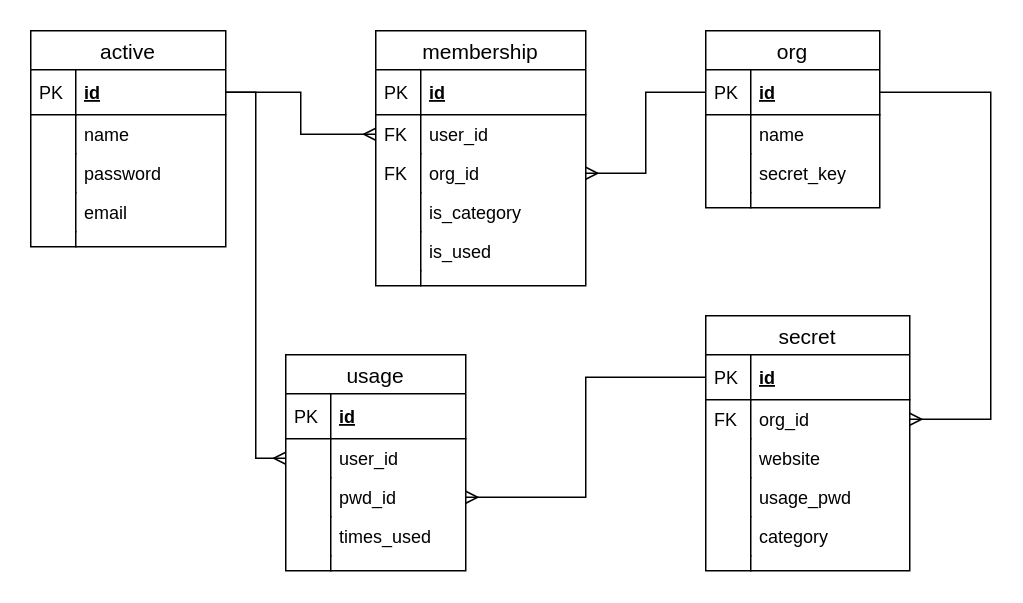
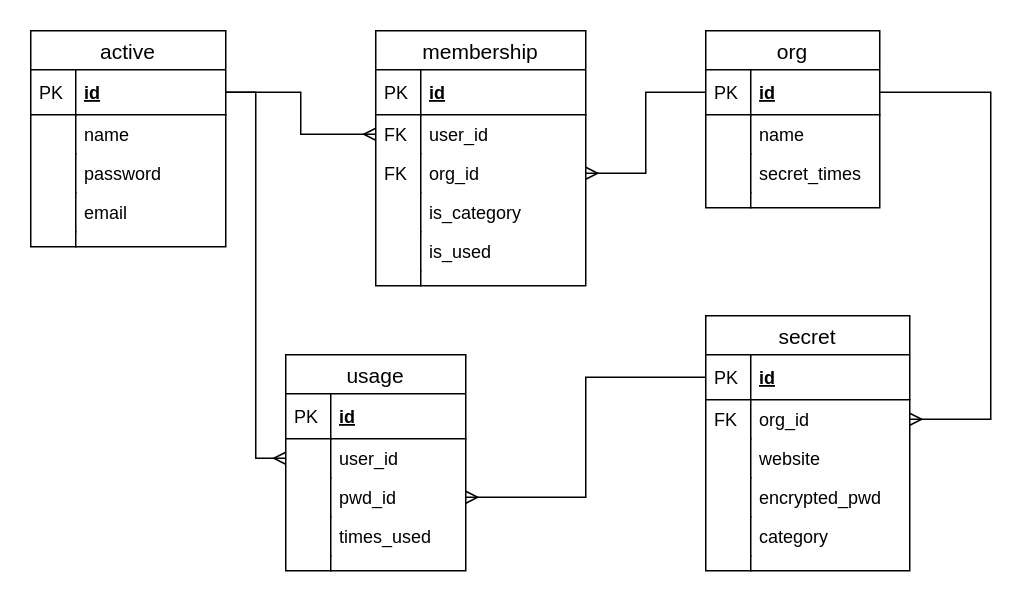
  <mxCell id="0" />
  <mxCell id="1" parent="0" />
  <mxCell id="2" style="edgeStyle=orthogonalEdgeStyle;rounded=0;orthogonalLoop=1;jettySize=auto;html=1;entryX=0;entryY=0.5;entryDx=0;entryDy=0;fontSize=14;endArrow=ERmany;endFill=0;" parent="1" source="8" target="30" edge="1"><mxGeometry relative="1" as="geometry" /></mxCell>
  <mxCell id="3" style="edgeStyle=orthogonalEdgeStyle;rounded=0;orthogonalLoop=1;jettySize=auto;html=1;entryX=1;entryY=0.5;entryDx=0;entryDy=0;endArrow=ERmany;endFill=0;fontSize=14;" parent="1" source="19" target="32" edge="1"><mxGeometry relative="1" as="geometry" /></mxCell>
  <mxCell id="4" style="edgeStyle=orthogonalEdgeStyle;rounded=0;orthogonalLoop=1;jettySize=auto;html=1;endArrow=none;endFill=0;fontSize=14;entryX=1;entryY=0.5;entryDx=0;entryDy=0;startArrow=ERmany;startFill=0;" parent="1" source="43" target="19" edge="1"><mxGeometry relative="1" as="geometry"><mxPoint x="660" y="-40" as="targetPoint" /><Array as="points"><mxPoint x="660" y="279" /><mxPoint x="660" y="61" /></Array></mxGeometry></mxCell>
  <mxCell id="5" style="edgeStyle=orthogonalEdgeStyle;rounded=0;orthogonalLoop=1;jettySize=auto;html=1;exitX=1;exitY=0.5;exitDx=0;exitDy=0;entryX=0;entryY=0.5;entryDx=0;entryDy=0;endArrow=ERmany;endFill=0;" parent="1" source="8" target="56" edge="1"><mxGeometry relative="1" as="geometry" /></mxCell>
  <mxCell id="6" style="edgeStyle=orthogonalEdgeStyle;rounded=0;orthogonalLoop=1;jettySize=auto;html=1;exitX=0;exitY=0.5;exitDx=0;exitDy=0;entryX=1;entryY=0.5;entryDx=0;entryDy=0;endArrow=ERmany;endFill=0;" parent="1" source="41" target="58" edge="1"><mxGeometry relative="1" as="geometry" /></mxCell>
  <mxCell id="7" value="active" style="swimlane;fontStyle=0;childLayout=stackLayout;horizontal=1;startSize=26;horizontalStack=0;resizeParent=1;resizeParentMax=0;resizeLast=0;collapsible=1;marginBottom=0;align=center;fontSize=14;" parent="1" vertex="1"><mxGeometry x="20" y="20" width="130" height="144" as="geometry" /></mxCell>
  <mxCell id="8" value="id" style="shape=partialRectangle;top=0;left=0;right=0;bottom=1;align=left;verticalAlign=middle;fillColor=none;spacingLeft=34;spacingRight=4;overflow=hidden;rotatable=0;points=[[0,0.5],[1,0.5]];portConstraint=eastwest;dropTarget=0;fontStyle=5;fontSize=12;" parent="7" vertex="1"><mxGeometry y="26" width="130" height="30" as="geometry" /></mxCell>
  <mxCell id="9" value="PK" style="shape=partialRectangle;top=0;left=0;bottom=0;fillColor=none;align=left;verticalAlign=middle;spacingLeft=4;spacingRight=4;overflow=hidden;rotatable=0;points=[];portConstraint=eastwest;part=1;fontSize=12;" parent="8" vertex="1" connectable="0"><mxGeometry width="30" height="30" as="geometry" /></mxCell>
  <mxCell id="10" value="name" style="shape=partialRectangle;top=0;left=0;right=0;bottom=0;align=left;verticalAlign=top;fillColor=none;spacingLeft=34;spacingRight=4;overflow=hidden;rotatable=0;points=[[0,0.5],[1,0.5]];portConstraint=eastwest;dropTarget=0;fontSize=12;" parent="7" vertex="1"><mxGeometry y="56" width="130" height="26" as="geometry" /></mxCell>
  <mxCell id="11" value="" style="shape=partialRectangle;top=0;left=0;bottom=0;fillColor=none;align=left;verticalAlign=top;spacingLeft=4;spacingRight=4;overflow=hidden;rotatable=0;points=[];portConstraint=eastwest;part=1;fontSize=12;" parent="10" vertex="1" connectable="0"><mxGeometry width="30" height="26" as="geometry" /></mxCell>
  <mxCell id="12" value="password" style="shape=partialRectangle;top=0;left=0;right=0;bottom=0;align=left;verticalAlign=top;fillColor=none;spacingLeft=34;spacingRight=4;overflow=hidden;rotatable=0;points=[[0,0.5],[1,0.5]];portConstraint=eastwest;dropTarget=0;fontSize=12;" parent="7" vertex="1"><mxGeometry y="82" width="130" height="26" as="geometry" /></mxCell>
  <mxCell id="13" value="" style="shape=partialRectangle;top=0;left=0;bottom=0;fillColor=none;align=left;verticalAlign=top;spacingLeft=4;spacingRight=4;overflow=hidden;rotatable=0;points=[];portConstraint=eastwest;part=1;fontSize=12;" parent="12" vertex="1" connectable="0"><mxGeometry width="30" height="26" as="geometry" /></mxCell>
  <mxCell id="14" value="email" style="shape=partialRectangle;top=0;left=0;right=0;bottom=0;align=left;verticalAlign=top;fillColor=none;spacingLeft=34;spacingRight=4;overflow=hidden;rotatable=0;points=[[0,0.5],[1,0.5]];portConstraint=eastwest;dropTarget=0;fontSize=12;" parent="7" vertex="1"><mxGeometry y="108" width="130" height="26" as="geometry" /></mxCell>
  <mxCell id="15" value="" style="shape=partialRectangle;top=0;left=0;bottom=0;fillColor=none;align=left;verticalAlign=top;spacingLeft=4;spacingRight=4;overflow=hidden;rotatable=0;points=[];portConstraint=eastwest;part=1;fontSize=12;" parent="14" vertex="1" connectable="0"><mxGeometry width="30" height="26" as="geometry" /></mxCell>
  <mxCell id="16" value="" style="shape=partialRectangle;top=0;left=0;right=0;bottom=0;align=left;verticalAlign=top;fillColor=none;spacingLeft=34;spacingRight=4;overflow=hidden;rotatable=0;points=[[0,0.5],[1,0.5]];portConstraint=eastwest;dropTarget=0;fontSize=12;" parent="7" vertex="1"><mxGeometry y="134" width="130" height="10" as="geometry" /></mxCell>
  <mxCell id="17" value="" style="shape=partialRectangle;top=0;left=0;bottom=0;fillColor=none;align=left;verticalAlign=top;spacingLeft=4;spacingRight=4;overflow=hidden;rotatable=0;points=[];portConstraint=eastwest;part=1;fontSize=12;" parent="16" vertex="1" connectable="0"><mxGeometry width="30" height="10" as="geometry" /></mxCell>
  <mxCell id="18" value="org" style="swimlane;fontStyle=0;childLayout=stackLayout;horizontal=1;startSize=26;horizontalStack=0;resizeParent=1;resizeParentMax=0;resizeLast=0;collapsible=1;marginBottom=0;align=center;fontSize=14;" parent="1" vertex="1"><mxGeometry x="470" y="20" width="116" height="118" as="geometry" /></mxCell>
  <mxCell id="19" value="id" style="shape=partialRectangle;top=0;left=0;right=0;bottom=1;align=left;verticalAlign=middle;fillColor=none;spacingLeft=34;spacingRight=4;overflow=hidden;rotatable=0;points=[[0,0.5],[1,0.5]];portConstraint=eastwest;dropTarget=0;fontStyle=5;fontSize=12;" parent="18" vertex="1"><mxGeometry y="26" width="116" height="30" as="geometry" /></mxCell>
  <mxCell id="20" value="PK" style="shape=partialRectangle;top=0;left=0;bottom=0;fillColor=none;align=left;verticalAlign=middle;spacingLeft=4;spacingRight=4;overflow=hidden;rotatable=0;points=[];portConstraint=eastwest;part=1;fontSize=12;" parent="19" vertex="1" connectable="0"><mxGeometry width="30" height="30" as="geometry" /></mxCell>
  <mxCell id="21" value="name" style="shape=partialRectangle;top=0;left=0;right=0;bottom=0;align=left;verticalAlign=top;fillColor=none;spacingLeft=34;spacingRight=4;overflow=hidden;rotatable=0;points=[[0,0.5],[1,0.5]];portConstraint=eastwest;dropTarget=0;fontSize=12;" parent="18" vertex="1"><mxGeometry y="56" width="116" height="26" as="geometry" /></mxCell>
  <mxCell id="22" value="" style="shape=partialRectangle;top=0;left=0;bottom=0;fillColor=none;align=left;verticalAlign=top;spacingLeft=4;spacingRight=4;overflow=hidden;rotatable=0;points=[];portConstraint=eastwest;part=1;fontSize=12;" parent="21" vertex="1" connectable="0"><mxGeometry width="30" height="26" as="geometry" /></mxCell>
- <mxCell id="23" value="secret_key" style="shape=partialRectangle;top=0;left=0;right=0;bottom=0;align=left;verticalAlign=top;fillColor=none;spacingLeft=34;spacingRight=4;overflow=hidden;rotatable=0;points=[[0,0.5],[1,0.5]];portConstraint=eastwest;dropTarget=0;fontSize=12;" parent="18" vertex="1"><mxGeometry y="82" width="116" height="26" as="geometry" /></mxCell>
+ <mxCell id="23" value="secret_times" style="shape=partialRectangle;top=0;left=0;right=0;bottom=0;align=left;verticalAlign=top;fillColor=none;spacingLeft=34;spacingRight=4;overflow=hidden;rotatable=0;points=[[0,0.5],[1,0.5]];portConstraint=eastwest;dropTarget=0;fontSize=12;" parent="18" vertex="1"><mxGeometry y="82" width="116" height="26" as="geometry" /></mxCell>
  <mxCell id="24" value="" style="shape=partialRectangle;top=0;left=0;bottom=0;fillColor=none;align=left;verticalAlign=top;spacingLeft=4;spacingRight=4;overflow=hidden;rotatable=0;points=[];portConstraint=eastwest;part=1;fontSize=12;" parent="23" vertex="1" connectable="0"><mxGeometry width="30" height="26" as="geometry" /></mxCell>
  <mxCell id="25" value="" style="shape=partialRectangle;top=0;left=0;right=0;bottom=0;align=left;verticalAlign=top;fillColor=none;spacingLeft=34;spacingRight=4;overflow=hidden;rotatable=0;points=[[0,0.5],[1,0.5]];portConstraint=eastwest;dropTarget=0;fontSize=12;" parent="18" vertex="1"><mxGeometry y="108" width="116" height="10" as="geometry" /></mxCell>
  <mxCell id="26" value="" style="shape=partialRectangle;top=0;left=0;bottom=0;fillColor=none;align=left;verticalAlign=top;spacingLeft=4;spacingRight=4;overflow=hidden;rotatable=0;points=[];portConstraint=eastwest;part=1;fontSize=12;" parent="25" vertex="1" connectable="0"><mxGeometry width="30" height="10" as="geometry" /></mxCell>
  <mxCell id="27" value="membership" style="swimlane;fontStyle=0;childLayout=stackLayout;horizontal=1;startSize=26;horizontalStack=0;resizeParent=1;resizeParentMax=0;resizeLast=0;collapsible=1;marginBottom=0;align=center;fontSize=14;" parent="1" vertex="1"><mxGeometry x="250" y="20" width="140" height="170" as="geometry" /></mxCell>
  <mxCell id="28" value="id" style="shape=partialRectangle;top=0;left=0;right=0;bottom=1;align=left;verticalAlign=middle;fillColor=none;spacingLeft=34;spacingRight=4;overflow=hidden;rotatable=0;points=[[0,0.5],[1,0.5]];portConstraint=eastwest;dropTarget=0;fontStyle=5;fontSize=12;" parent="27" vertex="1"><mxGeometry y="26" width="140" height="30" as="geometry" /></mxCell>
  <mxCell id="29" value="PK" style="shape=partialRectangle;top=0;left=0;bottom=0;fillColor=none;align=left;verticalAlign=middle;spacingLeft=4;spacingRight=4;overflow=hidden;rotatable=0;points=[];portConstraint=eastwest;part=1;fontSize=12;" parent="28" vertex="1" connectable="0"><mxGeometry width="30" height="30" as="geometry" /></mxCell>
  <mxCell id="30" value="user_id" style="shape=partialRectangle;top=0;left=0;right=0;bottom=0;align=left;verticalAlign=top;fillColor=none;spacingLeft=34;spacingRight=4;overflow=hidden;rotatable=0;points=[[0,0.5],[1,0.5]];portConstraint=eastwest;dropTarget=0;fontSize=12;" parent="27" vertex="1"><mxGeometry y="56" width="140" height="26" as="geometry" /></mxCell>
  <mxCell id="31" value="FK" style="shape=partialRectangle;top=0;left=0;bottom=0;fillColor=none;align=left;verticalAlign=top;spacingLeft=4;spacingRight=4;overflow=hidden;rotatable=0;points=[];portConstraint=eastwest;part=1;fontSize=12;" parent="30" vertex="1" connectable="0"><mxGeometry width="30" height="26" as="geometry" /></mxCell>
  <mxCell id="32" value="org_id" style="shape=partialRectangle;top=0;left=0;right=0;bottom=0;align=left;verticalAlign=top;fillColor=none;spacingLeft=34;spacingRight=4;overflow=hidden;rotatable=0;points=[[0,0.5],[1,0.5]];portConstraint=eastwest;dropTarget=0;fontSize=12;" parent="27" vertex="1"><mxGeometry y="82" width="140" height="26" as="geometry" /></mxCell>
  <mxCell id="33" value="FK" style="shape=partialRectangle;top=0;left=0;bottom=0;fillColor=none;align=left;verticalAlign=top;spacingLeft=4;spacingRight=4;overflow=hidden;rotatable=0;points=[];portConstraint=eastwest;part=1;fontSize=12;" parent="32" vertex="1" connectable="0"><mxGeometry width="30" height="26" as="geometry" /></mxCell>
  <mxCell id="34" value="is_category" style="shape=partialRectangle;top=0;left=0;right=0;bottom=0;align=left;verticalAlign=top;fillColor=none;spacingLeft=34;spacingRight=4;overflow=hidden;rotatable=0;points=[[0,0.5],[1,0.5]];portConstraint=eastwest;dropTarget=0;fontSize=12;" parent="27" vertex="1"><mxGeometry y="108" width="140" height="26" as="geometry" /></mxCell>
  <mxCell id="35" value="" style="shape=partialRectangle;top=0;left=0;bottom=0;fillColor=none;align=left;verticalAlign=top;spacingLeft=4;spacingRight=4;overflow=hidden;rotatable=0;points=[];portConstraint=eastwest;part=1;fontSize=12;" parent="34" vertex="1" connectable="0"><mxGeometry width="30" height="26" as="geometry" /></mxCell>
  <mxCell id="36" value="is_used" style="shape=partialRectangle;top=0;left=0;right=0;bottom=0;align=left;verticalAlign=top;fillColor=none;spacingLeft=34;spacingRight=4;overflow=hidden;rotatable=0;points=[[0,0.5],[1,0.5]];portConstraint=eastwest;dropTarget=0;fontSize=12;" parent="27" vertex="1"><mxGeometry y="134" width="140" height="26" as="geometry" /></mxCell>
  <mxCell id="37" value="" style="shape=partialRectangle;top=0;left=0;bottom=0;fillColor=none;align=left;verticalAlign=top;spacingLeft=4;spacingRight=4;overflow=hidden;rotatable=0;points=[];portConstraint=eastwest;part=1;fontSize=12;" parent="36" vertex="1" connectable="0"><mxGeometry width="30" height="26" as="geometry" /></mxCell>
  <mxCell id="38" value="" style="shape=partialRectangle;top=0;left=0;right=0;bottom=0;align=left;verticalAlign=top;fillColor=none;spacingLeft=34;spacingRight=4;overflow=hidden;rotatable=0;points=[[0,0.5],[1,0.5]];portConstraint=eastwest;dropTarget=0;fontSize=12;" parent="27" vertex="1"><mxGeometry y="160" width="140" height="10" as="geometry" /></mxCell>
  <mxCell id="39" value="" style="shape=partialRectangle;top=0;left=0;bottom=0;fillColor=none;align=left;verticalAlign=top;spacingLeft=4;spacingRight=4;overflow=hidden;rotatable=0;points=[];portConstraint=eastwest;part=1;fontSize=12;" parent="38" vertex="1" connectable="0"><mxGeometry width="30" height="10" as="geometry" /></mxCell>
  <mxCell id="40" value="secret" style="swimlane;fontStyle=0;childLayout=stackLayout;horizontal=1;startSize=26;horizontalStack=0;resizeParent=1;resizeParentMax=0;resizeLast=0;collapsible=1;marginBottom=0;align=center;fontSize=14;" parent="1" vertex="1"><mxGeometry x="470" y="210" width="136" height="170" as="geometry" /></mxCell>
  <mxCell id="41" value="id" style="shape=partialRectangle;top=0;left=0;right=0;bottom=1;align=left;verticalAlign=middle;fillColor=none;spacingLeft=34;spacingRight=4;overflow=hidden;rotatable=0;points=[[0,0.5],[1,0.5]];portConstraint=eastwest;dropTarget=0;fontStyle=5;fontSize=12;" parent="40" vertex="1"><mxGeometry y="26" width="136" height="30" as="geometry" /></mxCell>
  <mxCell id="42" value="PK" style="shape=partialRectangle;top=0;left=0;bottom=0;fillColor=none;align=left;verticalAlign=middle;spacingLeft=4;spacingRight=4;overflow=hidden;rotatable=0;points=[];portConstraint=eastwest;part=1;fontSize=12;" parent="41" vertex="1" connectable="0"><mxGeometry width="30" height="30" as="geometry" /></mxCell>
  <mxCell id="43" value="org_id" style="shape=partialRectangle;top=0;left=0;right=0;bottom=0;align=left;verticalAlign=top;fillColor=none;spacingLeft=34;spacingRight=4;overflow=hidden;rotatable=0;points=[[0,0.5],[1,0.5]];portConstraint=eastwest;dropTarget=0;fontSize=12;" parent="40" vertex="1"><mxGeometry y="56" width="136" height="26" as="geometry" /></mxCell>
  <mxCell id="44" value="FK" style="shape=partialRectangle;top=0;left=0;bottom=0;fillColor=none;align=left;verticalAlign=top;spacingLeft=4;spacingRight=4;overflow=hidden;rotatable=0;points=[];portConstraint=eastwest;part=1;fontSize=12;" parent="43" vertex="1" connectable="0"><mxGeometry width="30" height="26" as="geometry" /></mxCell>
  <mxCell id="45" value="website" style="shape=partialRectangle;top=0;left=0;right=0;bottom=0;align=left;verticalAlign=top;fillColor=none;spacingLeft=34;spacingRight=4;overflow=hidden;rotatable=0;points=[[0,0.5],[1,0.5]];portConstraint=eastwest;dropTarget=0;fontSize=12;" parent="40" vertex="1"><mxGeometry y="82" width="136" height="26" as="geometry" /></mxCell>
  <mxCell id="46" value="" style="shape=partialRectangle;top=0;left=0;bottom=0;fillColor=none;align=left;verticalAlign=top;spacingLeft=4;spacingRight=4;overflow=hidden;rotatable=0;points=[];portConstraint=eastwest;part=1;fontSize=12;" parent="45" vertex="1" connectable="0"><mxGeometry width="30" height="26" as="geometry" /></mxCell>
- <mxCell id="47" value="usage_pwd" style="shape=partialRectangle;top=0;left=0;right=0;bottom=0;align=left;verticalAlign=top;fillColor=none;spacingLeft=34;spacingRight=4;overflow=hidden;rotatable=0;points=[[0,0.5],[1,0.5]];portConstraint=eastwest;dropTarget=0;fontSize=12;" parent="40" vertex="1"><mxGeometry y="108" width="136" height="26" as="geometry" /></mxCell>
+ <mxCell id="47" value="encrypted_pwd" style="shape=partialRectangle;top=0;left=0;right=0;bottom=0;align=left;verticalAlign=top;fillColor=none;spacingLeft=34;spacingRight=4;overflow=hidden;rotatable=0;points=[[0,0.5],[1,0.5]];portConstraint=eastwest;dropTarget=0;fontSize=12;" parent="40" vertex="1"><mxGeometry y="108" width="136" height="26" as="geometry" /></mxCell>
  <mxCell id="48" value="" style="shape=partialRectangle;top=0;left=0;bottom=0;fillColor=none;align=left;verticalAlign=top;spacingLeft=4;spacingRight=4;overflow=hidden;rotatable=0;points=[];portConstraint=eastwest;part=1;fontSize=12;" parent="47" vertex="1" connectable="0"><mxGeometry width="30" height="26" as="geometry" /></mxCell>
  <mxCell id="49" value="category" style="shape=partialRectangle;top=0;left=0;right=0;bottom=0;align=left;verticalAlign=top;fillColor=none;spacingLeft=34;spacingRight=4;overflow=hidden;rotatable=0;points=[[0,0.5],[1,0.5]];portConstraint=eastwest;dropTarget=0;fontSize=12;" parent="40" vertex="1"><mxGeometry y="134" width="136" height="26" as="geometry" /></mxCell>
  <mxCell id="50" value="" style="shape=partialRectangle;top=0;left=0;bottom=0;fillColor=none;align=left;verticalAlign=top;spacingLeft=4;spacingRight=4;overflow=hidden;rotatable=0;points=[];portConstraint=eastwest;part=1;fontSize=12;" parent="49" vertex="1" connectable="0"><mxGeometry width="30" height="26" as="geometry" /></mxCell>
  <mxCell id="51" value="" style="shape=partialRectangle;top=0;left=0;right=0;bottom=0;align=left;verticalAlign=top;fillColor=none;spacingLeft=34;spacingRight=4;overflow=hidden;rotatable=0;points=[[0,0.5],[1,0.5]];portConstraint=eastwest;dropTarget=0;fontSize=12;" parent="40" vertex="1"><mxGeometry y="160" width="136" height="10" as="geometry" /></mxCell>
  <mxCell id="52" value="" style="shape=partialRectangle;top=0;left=0;bottom=0;fillColor=none;align=left;verticalAlign=top;spacingLeft=4;spacingRight=4;overflow=hidden;rotatable=0;points=[];portConstraint=eastwest;part=1;fontSize=12;" parent="51" vertex="1" connectable="0"><mxGeometry width="30" height="10" as="geometry" /></mxCell>
  <mxCell id="53" value="usage" style="swimlane;fontStyle=0;childLayout=stackLayout;horizontal=1;startSize=26;horizontalStack=0;resizeParent=1;resizeParentMax=0;resizeLast=0;collapsible=1;marginBottom=0;align=center;fontSize=14;" parent="1" vertex="1"><mxGeometry x="190" y="236" width="120" height="144" as="geometry" /></mxCell>
  <mxCell id="54" value="id" style="shape=partialRectangle;top=0;left=0;right=0;bottom=1;align=left;verticalAlign=middle;fillColor=none;spacingLeft=34;spacingRight=4;overflow=hidden;rotatable=0;points=[[0,0.5],[1,0.5]];portConstraint=eastwest;dropTarget=0;fontStyle=5;fontSize=12;" parent="53" vertex="1"><mxGeometry y="26" width="120" height="30" as="geometry" /></mxCell>
  <mxCell id="55" value="PK" style="shape=partialRectangle;top=0;left=0;bottom=0;fillColor=none;align=left;verticalAlign=middle;spacingLeft=4;spacingRight=4;overflow=hidden;rotatable=0;points=[];portConstraint=eastwest;part=1;fontSize=12;" parent="54" vertex="1" connectable="0"><mxGeometry width="30" height="30" as="geometry" /></mxCell>
  <mxCell id="56" value="user_id" style="shape=partialRectangle;top=0;left=0;right=0;bottom=0;align=left;verticalAlign=top;fillColor=none;spacingLeft=34;spacingRight=4;overflow=hidden;rotatable=0;points=[[0,0.5],[1,0.5]];portConstraint=eastwest;dropTarget=0;fontSize=12;" parent="53" vertex="1"><mxGeometry y="56" width="120" height="26" as="geometry" /></mxCell>
  <mxCell id="57" value="" style="shape=partialRectangle;top=0;left=0;bottom=0;fillColor=none;align=left;verticalAlign=top;spacingLeft=4;spacingRight=4;overflow=hidden;rotatable=0;points=[];portConstraint=eastwest;part=1;fontSize=12;" parent="56" vertex="1" connectable="0"><mxGeometry width="30" height="26" as="geometry" /></mxCell>
  <mxCell id="58" value="pwd_id" style="shape=partialRectangle;top=0;left=0;right=0;bottom=0;align=left;verticalAlign=top;fillColor=none;spacingLeft=34;spacingRight=4;overflow=hidden;rotatable=0;points=[[0,0.5],[1,0.5]];portConstraint=eastwest;dropTarget=0;fontSize=12;" parent="53" vertex="1"><mxGeometry y="82" width="120" height="26" as="geometry" /></mxCell>
  <mxCell id="59" value="" style="shape=partialRectangle;top=0;left=0;bottom=0;fillColor=none;align=left;verticalAlign=top;spacingLeft=4;spacingRight=4;overflow=hidden;rotatable=0;points=[];portConstraint=eastwest;part=1;fontSize=12;" parent="58" vertex="1" connectable="0"><mxGeometry width="30" height="26" as="geometry" /></mxCell>
  <mxCell id="60" value="times_used" style="shape=partialRectangle;top=0;left=0;right=0;bottom=0;align=left;verticalAlign=top;fillColor=none;spacingLeft=34;spacingRight=4;overflow=hidden;rotatable=0;points=[[0,0.5],[1,0.5]];portConstraint=eastwest;dropTarget=0;fontSize=12;" parent="53" vertex="1"><mxGeometry y="108" width="120" height="26" as="geometry" /></mxCell>
  <mxCell id="61" value="" style="shape=partialRectangle;top=0;left=0;bottom=0;fillColor=none;align=left;verticalAlign=top;spacingLeft=4;spacingRight=4;overflow=hidden;rotatable=0;points=[];portConstraint=eastwest;part=1;fontSize=12;" parent="60" vertex="1" connectable="0"><mxGeometry width="30" height="26" as="geometry" /></mxCell>
  <mxCell id="62" value="" style="shape=partialRectangle;top=0;left=0;right=0;bottom=0;align=left;verticalAlign=top;fillColor=none;spacingLeft=34;spacingRight=4;overflow=hidden;rotatable=0;points=[[0,0.5],[1,0.5]];portConstraint=eastwest;dropTarget=0;fontSize=12;" parent="53" vertex="1"><mxGeometry y="134" width="120" height="10" as="geometry" /></mxCell>
  <mxCell id="63" value="" style="shape=partialRectangle;top=0;left=0;bottom=0;fillColor=none;align=left;verticalAlign=top;spacingLeft=4;spacingRight=4;overflow=hidden;rotatable=0;points=[];portConstraint=eastwest;part=1;fontSize=12;" parent="62" vertex="1" connectable="0"><mxGeometry width="30" height="10" as="geometry" /></mxCell>
